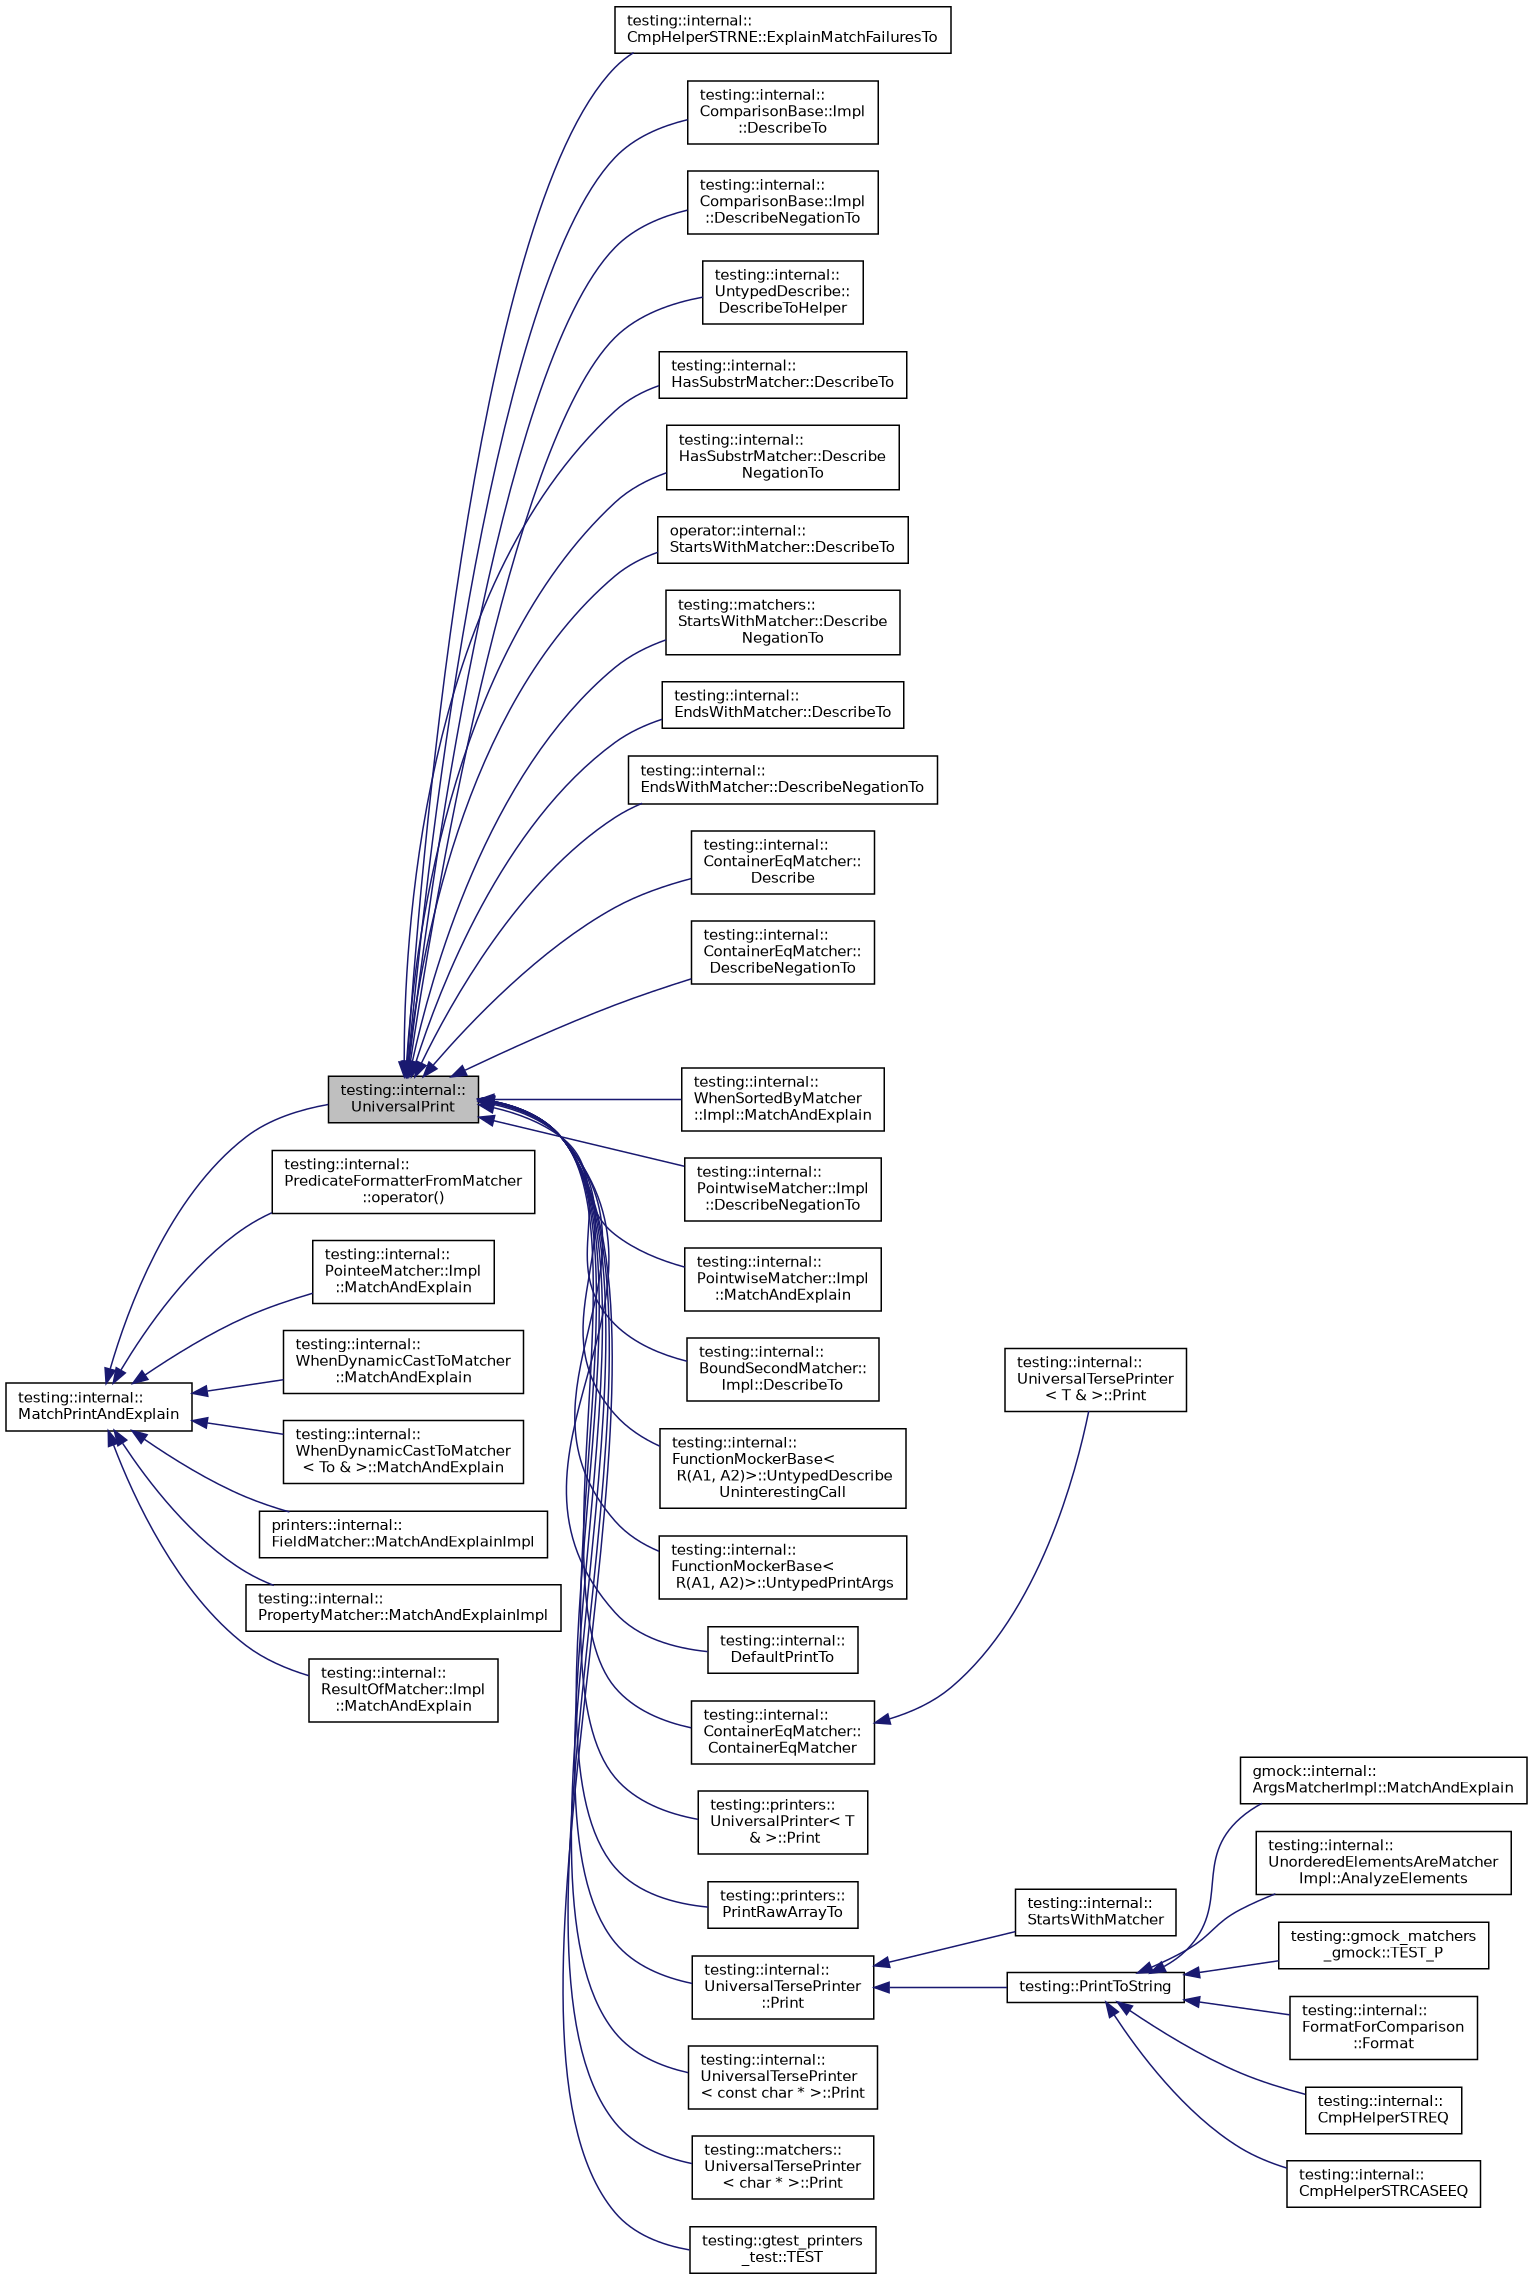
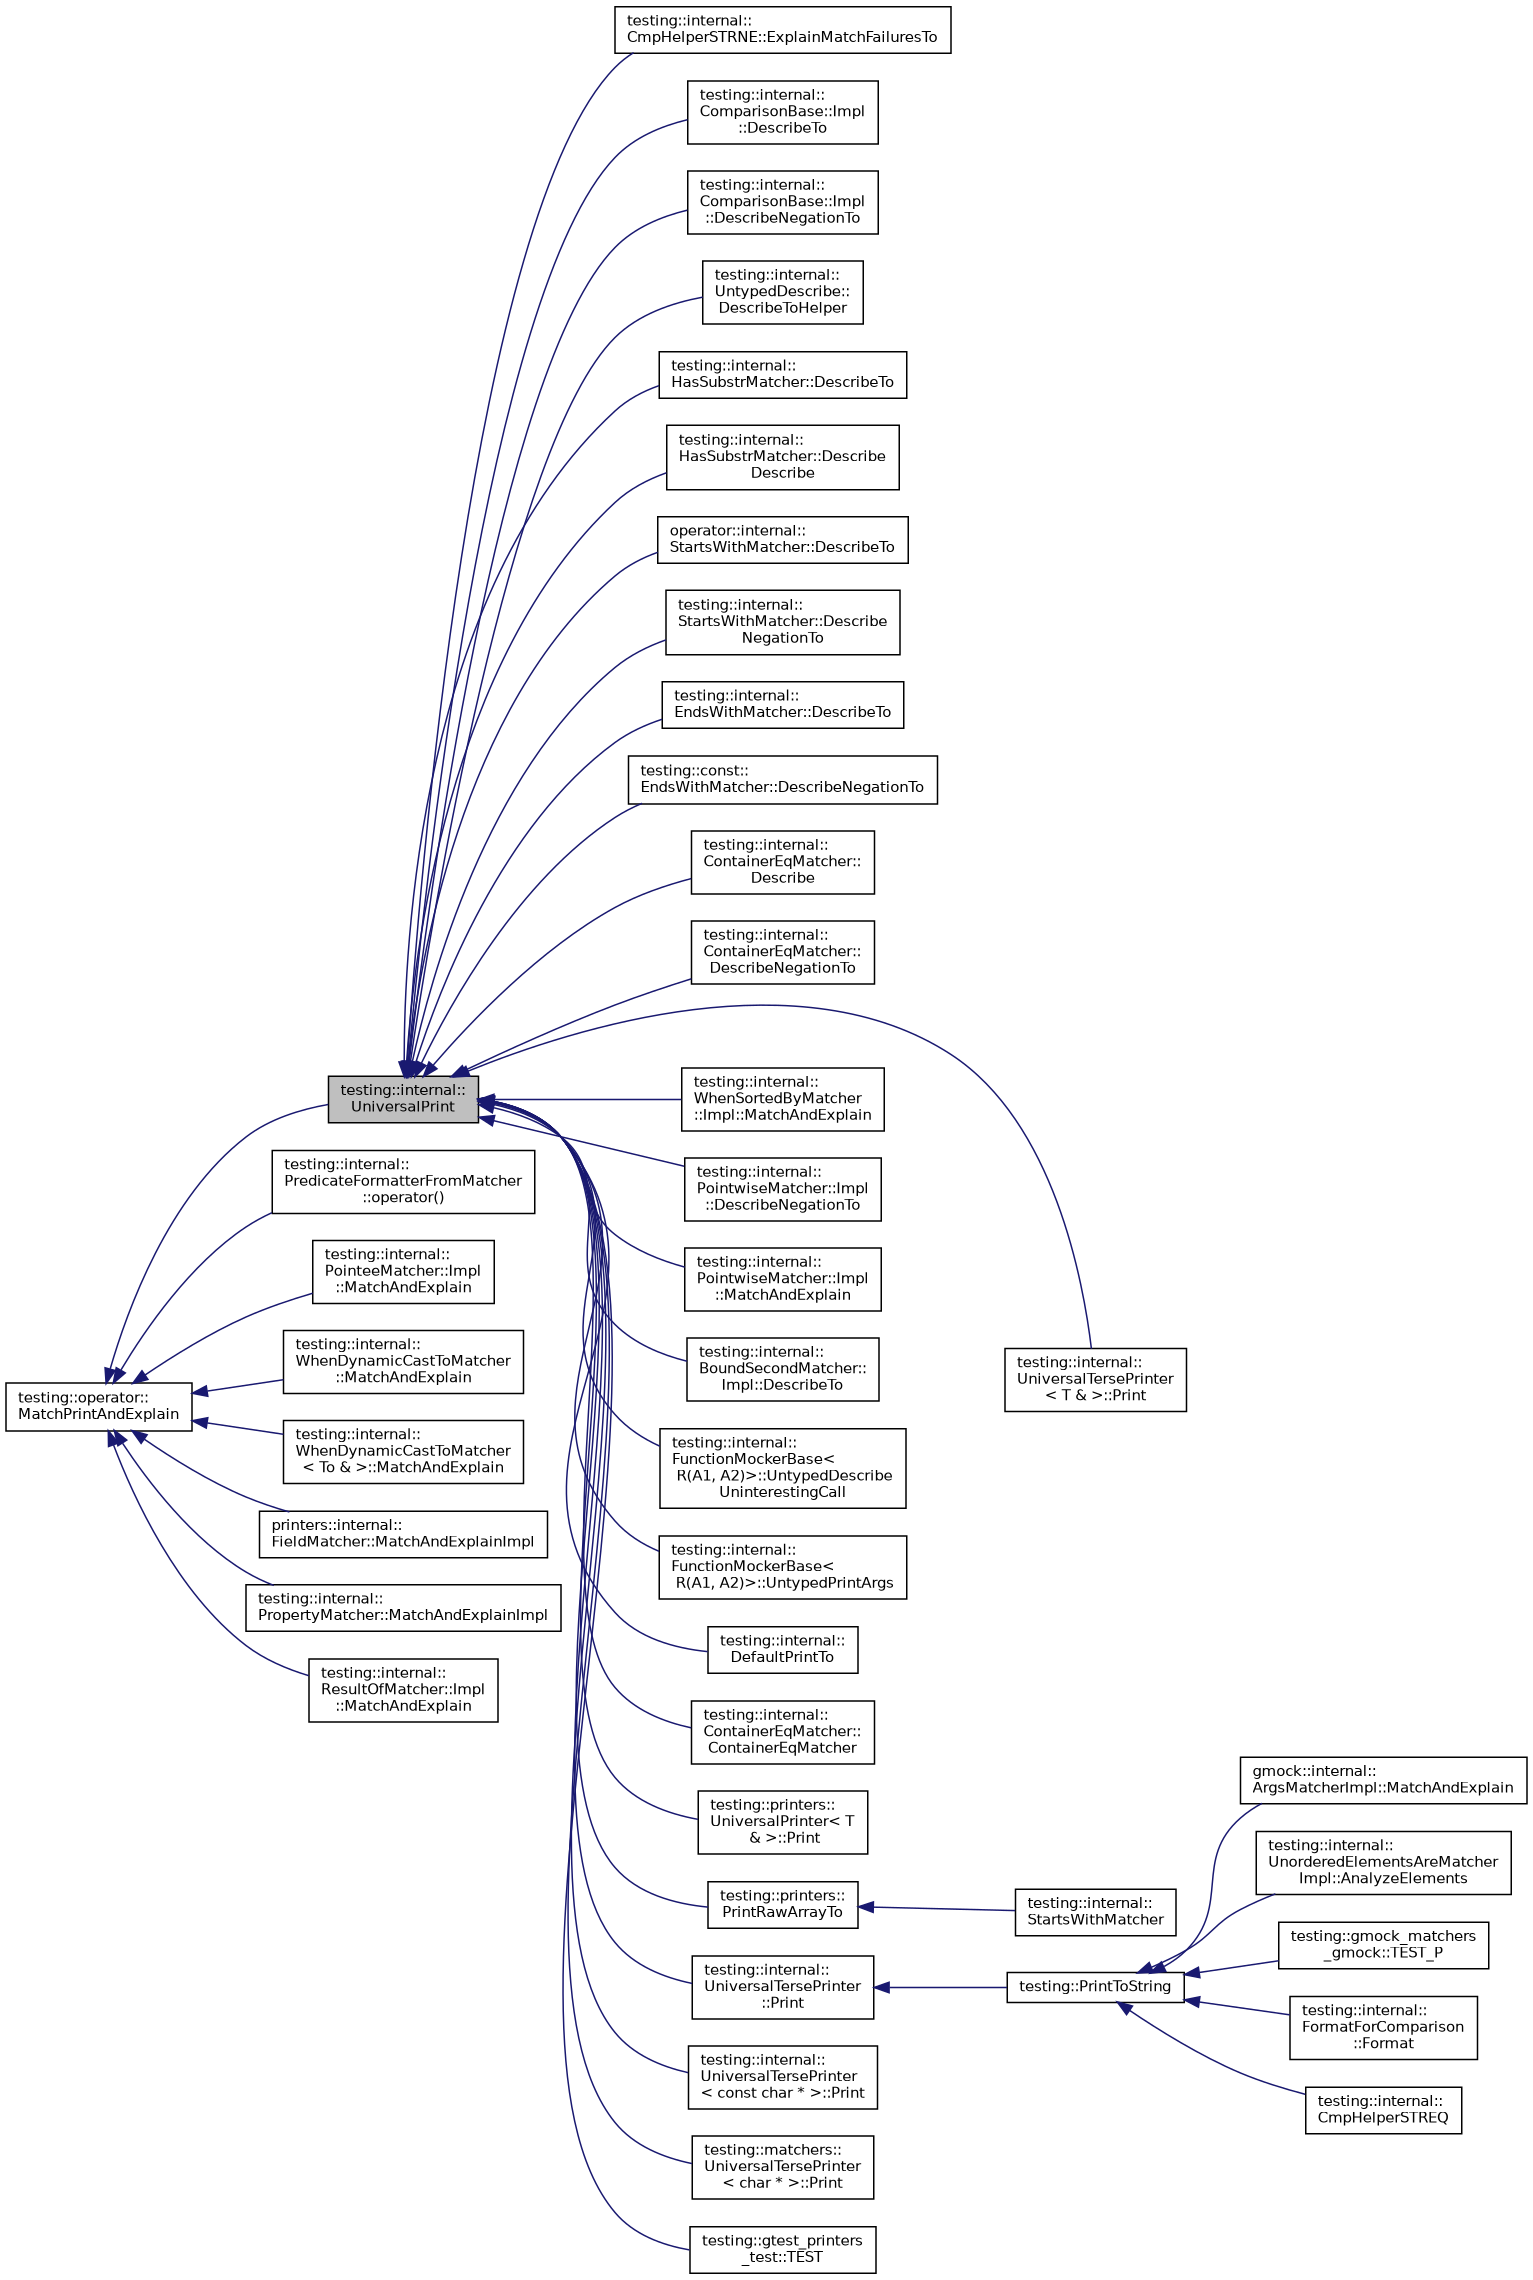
  digraph {
    fontname="DejaVu Sans"
    rankdir=LR
    node [color=black fillcolor=white fontname="DejaVu Sans" fontsize=10 shape=record style=filled]
    edge [color=midnightblue dir=back fontname="DejaVu Sans" fontsize=10 labelfontname=Helvetica labelfontsize=10 style=solid]
    n1 [fillcolor=grey75 fontcolor=black height=0.2 label="testing::internal::\lUniversalPrint" width=0.4]
    n2 [height=0.2 label="testing::internal::\lCmpHelperSTRNE::ExplainMatchFailuresTo" width=0.4]
    n3 [height=0.2 label="testing::internal::\lComparisonBase::Impl\l::DescribeTo" width=0.4]
    n4 [height=0.2 label="testing::internal::\lComparisonBase::Impl\l::DescribeNegationTo" width=0.4]
    n5 [height=0.2 label="testing::internal::\lUntypedDescribe::\lDescribeToHelper" width=0.4]
    n6 [height=0.2 label="testing::internal::\lHasSubstrMatcher::DescribeTo" width=0.4]
-   n7 [height=0.2 label="testing::internal::\lHasSubstrMatcher::Describe\lNegationTo" width=0.4]
+   n7 [height=0.2 label="testing::internal::\lHasSubstrMatcher::Describe\lDescribe" width=0.4]
    n8 [height=0.2 label="operator::internal::\lStartsWithMatcher::DescribeTo" width=0.4]
-   n9 [height=0.2 label="testing::matchers::\lStartsWithMatcher::Describe\lNegationTo" width=0.4]
+   n9 [height=0.2 label="testing::internal::\lStartsWithMatcher::Describe\lNegationTo" width=0.4]
    n10 [height=0.2 label="testing::internal::\lEndsWithMatcher::DescribeTo" width=0.4]
-   n11 [height=0.2 label="testing::internal::\lEndsWithMatcher::DescribeNegationTo" width=0.4]
+   n11 [height=0.2 label="testing::const::\lEndsWithMatcher::DescribeNegationTo" width=0.4]
    n12 [height=0.2 label="testing::internal::\lContainerEqMatcher::\lDescribe" width=0.4]
    n13 [height=0.2 label="testing::internal::\lContainerEqMatcher::\lDescribeNegationTo" width=0.4]
    n14 [height=0.2 label="testing::internal::\lContainerEqMatcher::\lContainerEqMatcher" width=0.4]
    n15 [height=0.2 label="testing::internal::\lWhenSortedByMatcher\l::Impl::MatchAndExplain" width=0.4]
    n16 [height=0.2 label="testing::internal::\lPointwiseMatcher::Impl\l::DescribeNegationTo" width=0.4]
    n17 [height=0.2 label="testing::internal::\lPointwiseMatcher::Impl\l::MatchAndExplain" width=0.4]
    n18 [height=0.2 label="testing::internal::\lBoundSecondMatcher::\lImpl::DescribeTo" width=0.4]
    n19 [height=0.2 label="testing::internal::\lFunctionMockerBase\<\l R(A1, A2)\>::UntypedDescribe\lUninterestingCall" width=0.4]
    n20 [height=0.2 label="testing::internal::\lFunctionMockerBase\<\l R(A1, A2)\>::UntypedPrintArgs" width=0.4]
    n21 [height=0.2 label="testing::internal::\lDefaultPrintTo" width=0.4]
    n22 [height=0.2 label="testing::printers::\lPrintRawArrayTo" width=0.4]
    n23 [height=0.2 label="testing::printers::\lUniversalPrinter\< T\l & \>::Print" width=0.4]
    n24 [height=0.2 label="testing::internal::\lUniversalTersePrinter\l::Print" width=0.4]
    n25 [height=0.2 label="testing::internal::\lUniversalTersePrinter\l\< T & \>::Print" width=0.4]
    n26 [height=0.2 label="testing::internal::\lUniversalTersePrinter\l\< const char * \>::Print" width=0.4]
    n27 [height=0.2 label="testing::matchers::\lUniversalTersePrinter\l\< char * \>::Print" width=0.4]
    n28 [height=0.2 label="testing::gtest_printers\l_test::TEST" width=0.4]
-   n29 [height=0.2 label="testing::internal::\lMatchPrintAndExplain" width=0.4]
+   n29 [height=0.2 label="testing::operator::\lMatchPrintAndExplain" width=0.4]
    n30 [height=0.2 label="testing::internal::\lPredicateFormatterFromMatcher\l::operator()" width=0.4]
    n31 [height=0.2 label="testing::internal::\lPointeeMatcher::Impl\l::MatchAndExplain" width=0.4]
    n32 [height=0.2 label="testing::internal::\lWhenDynamicCastToMatcher\l::MatchAndExplain" width=0.4]
    n33 [height=0.2 label="testing::internal::\lWhenDynamicCastToMatcher\l\< To & \>::MatchAndExplain" width=0.4]
    n34 [height=0.2 label="printers::internal::\lFieldMatcher::MatchAndExplainImpl" width=0.4]
    n35 [height=0.2 label="testing::internal::\lPropertyMatcher::MatchAndExplainImpl" width=0.4]
    n36 [height=0.2 label="testing::internal::\lResultOfMatcher::Impl\l::MatchAndExplain" width=0.4]
    n37 [height=0.2 label="testing::internal::\lStartsWithMatcher" width=0.4]
    n38 [height=0.2 label="testing::PrintToString" width=0.4]
    n39 [height=0.2 label="gmock::internal::\lArgsMatcherImpl::MatchAndExplain" width=0.4]
    n40 [height=0.2 label="testing::internal::\lUnorderedElementsAreMatcher\lImpl::AnalyzeElements" width=0.4]
    n41 [height=0.2 label="testing::gmock_matchers\l_gmock::TEST_P" width=0.4]
    n42 [height=0.2 label="testing::internal::\lFormatForComparison\l::Format" width=0.4]
    n43 [height=0.2 label="testing::internal::\lCmpHelperSTREQ" width=0.4]
-   n44 [height=0.2 label="testing::internal::\lCmpHelperSTRCASEEQ" width=0.4]
    n1 -> n2
    n1 -> n3
    n1 -> n4
    n1 -> n5
    n1 -> n6
    n1 -> n7
    n1 -> n8
    n1 -> n9
    n1 -> n10
    n1 -> n11
    n1 -> n12
    n1 -> n13
    n1 -> n14
    n1 -> n15
    n1 -> n16
    n1 -> n17
    n1 -> n18
    n1 -> n19
    n1 -> n20
    n1 -> n21
    n1 -> n22
    n1 -> n23
    n1 -> n24
-   n14 -> n25
+   n1 -> n25
    n1 -> n26
    n1 -> n27
    n1 -> n28
-   n24 -> n37
+   n22 -> n37
    n24 -> n38
    n29 -> n1
    n29 -> n30
    n29 -> n31
    n29 -> n32
    n29 -> n33
    n29 -> n34
    n29 -> n35
    n29 -> n36
    n38 -> n39
    n38 -> n40
    n38 -> n41
    n38 -> n42
    n38 -> n43
-   n38 -> n44
  }
